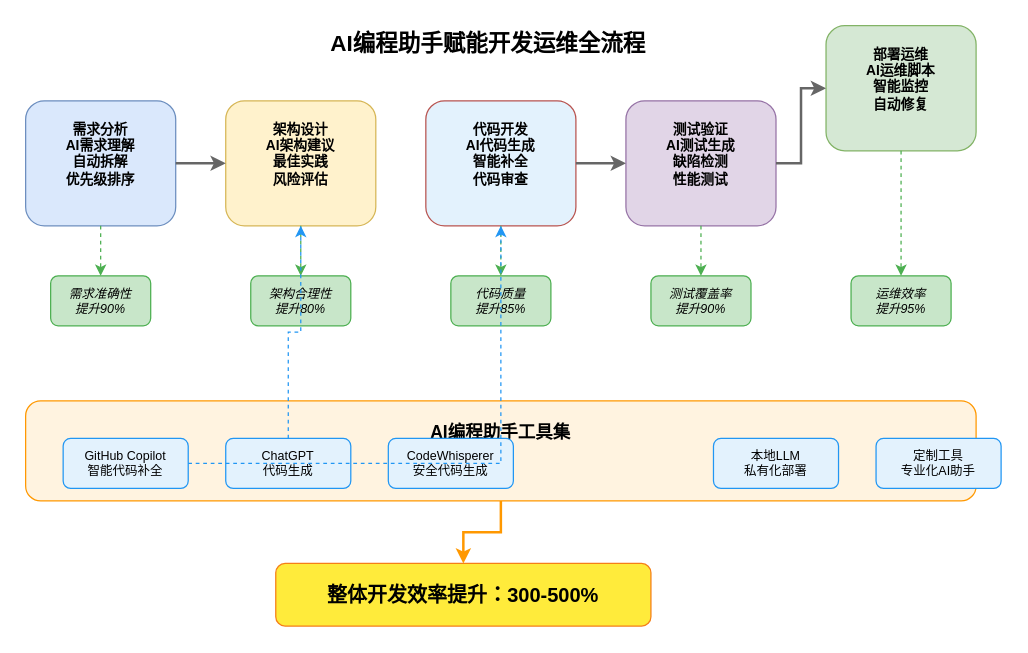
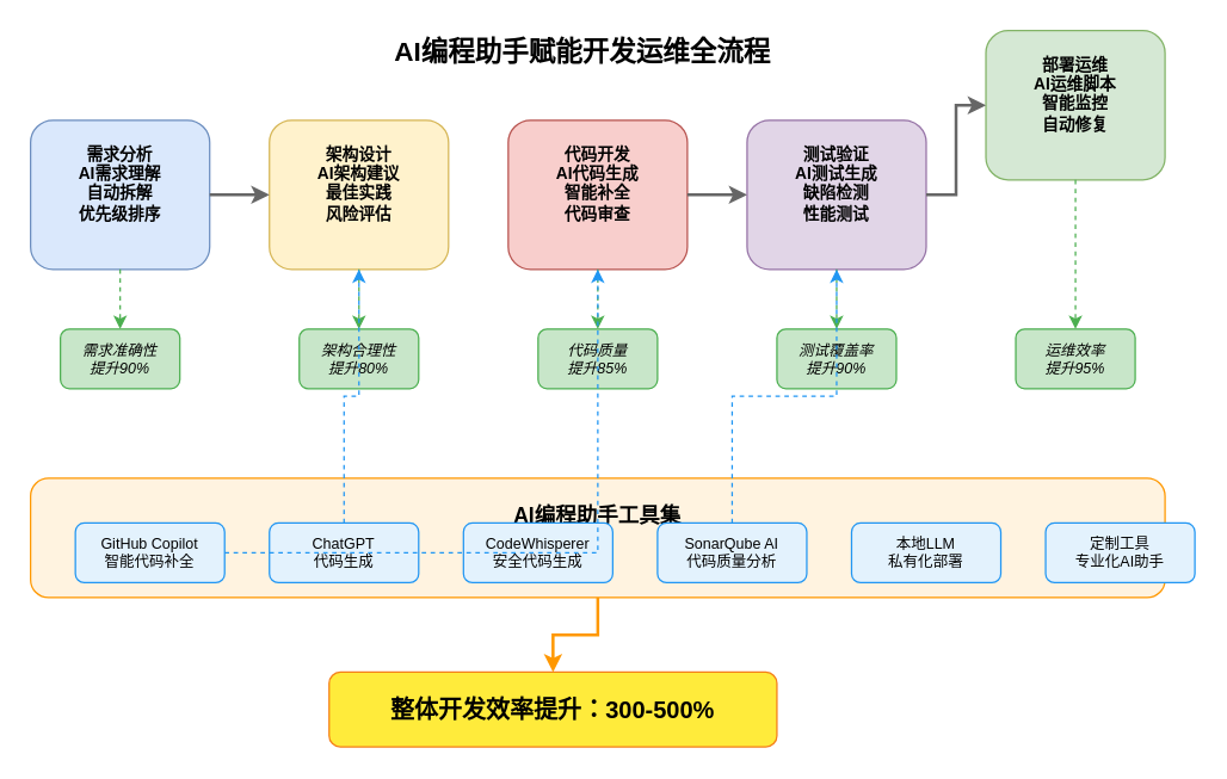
  <mxCell id="0" />
  <mxCell id="1" parent="0" />
  <mxCell id="2" value="AI编程助手赋能开发运维全流程" style="text;html=1;strokeColor=none;fillColor=none;align=center;verticalAlign=middle;whiteSpace=wrap;rounded=0;fontSize=18;fontStyle=1;" parent="1" vertex="1"><mxGeometry x="230" y="20" width="320" height="30" as="geometry" /></mxCell>
  <mxCell id="3" value="需求分析&#10;AI需求理解&#10;自动拆解&#10;优先级排序" style="rounded=1;whiteSpace=wrap;html=1;fillColor=#dae8fc;strokeColor=#6c8ebf;fontSize=11;fontStyle=1;verticalAlign=top;spacingTop=10;" parent="1" vertex="1"><mxGeometry x="20" y="80" width="120" height="100" as="geometry" /></mxCell>
  <mxCell id="4" value="架构设计&#10;AI架构建议&#10;最佳实践&#10;风险评估" style="rounded=1;whiteSpace=wrap;html=1;fillColor=#fff2cc;strokeColor=#d6b656;fontSize=11;fontStyle=1;verticalAlign=top;spacingTop=10;" parent="1" vertex="1"><mxGeometry x="180" y="80" width="120" height="100" as="geometry" /></mxCell>
- <mxCell id="5" value="代码开发&#10;AI代码生成&#10;智能补全&#10;代码审查" style="rounded=1;whiteSpace=wrap;html=1;fillColor=#e3f2fd;strokeColor=#b85450;fontSize=11;fontStyle=1;verticalAlign=top;spacingTop=10;" parent="1" vertex="1"><mxGeometry x="340" y="80" width="120" height="100" as="geometry" /></mxCell>
+ <mxCell id="5" value="代码开发&#10;AI代码生成&#10;智能补全&#10;代码审查" style="rounded=1;whiteSpace=wrap;html=1;fillColor=#f8cecc;strokeColor=#b85450;fontSize=11;fontStyle=1;verticalAlign=top;spacingTop=10;" parent="1" vertex="1"><mxGeometry x="340" y="80" width="120" height="100" as="geometry" /></mxCell>
  <mxCell id="6" value="测试验证&#10;AI测试生成&#10;缺陷检测&#10;性能测试" style="rounded=1;whiteSpace=wrap;html=1;fillColor=#e1d5e7;strokeColor=#9673a6;fontSize=11;fontStyle=1;verticalAlign=top;spacingTop=10;" parent="1" vertex="1"><mxGeometry x="500" y="80" width="120" height="100" as="geometry" /></mxCell>
  <mxCell id="7" value="部署运维&#10;AI运维脚本&#10;智能监控&#10;自动修复" style="rounded=1;whiteSpace=wrap;html=1;fillColor=#d5e8d4;strokeColor=#82b366;fontSize=11;fontStyle=1;verticalAlign=top;spacingTop=10;" parent="1" vertex="1"><mxGeometry x="660" y="20" width="120" height="100" as="geometry" /></mxCell>
  <mxCell id="8" value="" style="edgeStyle=orthogonalEdgeStyle;rounded=0;orthogonalLoop=1;jettySize=auto;html=1;strokeWidth=2;fillColor=#666666;strokeColor=#666666;" parent="1" source="3" target="4" edge="1"><mxGeometry relative="1" as="geometry" /></mxCell>
  <mxCell id="9" value="" style="edgeStyle=orthogonalEdgeStyle;rounded=0;orthogonalLoop=1;jettySize=auto;html=1;strokeWidth=2;fillColor=#666666;strokeColor=#666666;" parent="1" source="5" target="6" edge="1"><mxGeometry relative="1" as="geometry" /></mxCell>
  <mxCell id="10" value="" style="edgeStyle=orthogonalEdgeStyle;rounded=0;orthogonalLoop=1;jettySize=auto;html=1;strokeWidth=2;fillColor=#666666;strokeColor=#666666;" parent="1" source="6" target="7" edge="1"><mxGeometry relative="1" as="geometry" /></mxCell>
  <mxCell id="11" value="需求准确性&#10;提升90%" style="rounded=1;whiteSpace=wrap;html=1;fillColor=#c8e6c9;strokeColor=#4caf50;fontSize=10;fontStyle=2;" parent="1" vertex="1"><mxGeometry x="40" y="220" width="80" height="40" as="geometry" /></mxCell>
  <mxCell id="12" value="架构合理性&#10;提升80%" style="rounded=1;whiteSpace=wrap;html=1;fillColor=#c8e6c9;strokeColor=#4caf50;fontSize=10;fontStyle=2;" parent="1" vertex="1"><mxGeometry x="200" y="220" width="80" height="40" as="geometry" /></mxCell>
  <mxCell id="13" value="代码质量&#10;提升85%" style="rounded=1;whiteSpace=wrap;html=1;fillColor=#c8e6c9;strokeColor=#4caf50;fontSize=10;fontStyle=2;" parent="1" vertex="1"><mxGeometry x="360" y="220" width="80" height="40" as="geometry" /></mxCell>
  <mxCell id="14" value="测试覆盖率&#10;提升90%" style="rounded=1;whiteSpace=wrap;html=1;fillColor=#c8e6c9;strokeColor=#4caf50;fontSize=10;fontStyle=2;" parent="1" vertex="1"><mxGeometry x="520" y="220" width="80" height="40" as="geometry" /></mxCell>
  <mxCell id="15" value="运维效率&#10;提升95%" style="rounded=1;whiteSpace=wrap;html=1;fillColor=#c8e6c9;strokeColor=#4caf50;fontSize=10;fontStyle=2;" parent="1" vertex="1"><mxGeometry x="680" y="220" width="80" height="40" as="geometry" /></mxCell>
  <mxCell id="16" value="" style="edgeStyle=orthogonalEdgeStyle;rounded=0;orthogonalLoop=1;jettySize=auto;html=1;strokeWidth=1;fillColor=#4caf50;strokeColor=#4caf50;dashed=1;" parent="1" source="3" target="11" edge="1"><mxGeometry relative="1" as="geometry" /></mxCell>
  <mxCell id="17" value="" style="edgeStyle=orthogonalEdgeStyle;rounded=0;orthogonalLoop=1;jettySize=auto;html=1;strokeWidth=1;fillColor=#4caf50;strokeColor=#4caf50;dashed=1;" parent="1" source="4" target="12" edge="1"><mxGeometry relative="1" as="geometry" /></mxCell>
  <mxCell id="18" value="" style="edgeStyle=orthogonalEdgeStyle;rounded=0;orthogonalLoop=1;jettySize=auto;html=1;strokeWidth=1;fillColor=#4caf50;strokeColor=#4caf50;dashed=1;" parent="1" source="5" target="13" edge="1"><mxGeometry relative="1" as="geometry" /></mxCell>
  <mxCell id="19" value="" style="edgeStyle=orthogonalEdgeStyle;rounded=0;orthogonalLoop=1;jettySize=auto;html=1;strokeWidth=1;fillColor=#4caf50;strokeColor=#4caf50;dashed=1;" parent="1" source="6" target="14" edge="1"><mxGeometry relative="1" as="geometry" /></mxCell>
  <mxCell id="20" value="" style="edgeStyle=orthogonalEdgeStyle;rounded=0;orthogonalLoop=1;jettySize=auto;html=1;strokeWidth=1;fillColor=#4caf50;strokeColor=#4caf50;dashed=1;" parent="1" source="7" target="15" edge="1"><mxGeometry relative="1" as="geometry" /></mxCell>
  <mxCell id="21" value="AI编程助手工具集" style="rounded=1;whiteSpace=wrap;html=1;fillColor=#fff3e0;strokeColor=#ff9800;fontSize=14;fontStyle=1;verticalAlign=top;spacingTop=10;" parent="1" vertex="1"><mxGeometry x="20" y="320" width="760" height="80" as="geometry" /></mxCell>
  <mxCell id="22" value="GitHub Copilot&#10;智能代码补全" style="rounded=1;whiteSpace=wrap;html=1;fillColor=#e3f2fd;strokeColor=#2196f3;fontSize=10;" parent="1" vertex="1"><mxGeometry x="50" y="350" width="100" height="40" as="geometry" /></mxCell>
  <mxCell id="23" value="ChatGPT&#10;代码生成" style="rounded=1;whiteSpace=wrap;html=1;fillColor=#e3f2fd;strokeColor=#2196f3;fontSize=10;" parent="1" vertex="1"><mxGeometry x="180" y="350" width="100" height="40" as="geometry" /></mxCell>
  <mxCell id="24" value="CodeWhisperer&#10;安全代码生成" style="rounded=1;whiteSpace=wrap;html=1;fillColor=#e3f2fd;strokeColor=#2196f3;fontSize=10;" parent="1" vertex="1"><mxGeometry x="310" y="350" width="100" height="40" as="geometry" /></mxCell>
+ <mxCell id="25" value="SonarQube AI&#10;代码质量分析" style="rounded=1;whiteSpace=wrap;html=1;fillColor=#e3f2fd;strokeColor=#2196f3;fontSize=10;" parent="1" vertex="1"><mxGeometry x="440" y="350" width="100" height="40" as="geometry" /></mxCell>
  <mxCell id="26" value="本地LLM&#10;私有化部署" style="rounded=1;whiteSpace=wrap;html=1;fillColor=#e3f2fd;strokeColor=#2196f3;fontSize=10;" parent="1" vertex="1"><mxGeometry x="570" y="350" width="100" height="40" as="geometry" /></mxCell>
  <mxCell id="27" value="定制工具&#10;专业化AI助手" style="rounded=1;whiteSpace=wrap;html=1;fillColor=#e3f2fd;strokeColor=#2196f3;fontSize=10;" parent="1" vertex="1"><mxGeometry x="700" y="350" width="100" height="40" as="geometry" /></mxCell>
  <mxCell id="28" value="" style="edgeStyle=orthogonalEdgeStyle;rounded=0;orthogonalLoop=1;jettySize=auto;html=1;strokeWidth=1;fillColor=#2196f3;strokeColor=#2196f3;dashed=1;" parent="1" source="22" target="5" edge="1"><mxGeometry relative="1" as="geometry" /></mxCell>
  <mxCell id="29" value="" style="edgeStyle=orthogonalEdgeStyle;rounded=0;orthogonalLoop=1;jettySize=auto;html=1;strokeWidth=1;fillColor=#2196f3;strokeColor=#2196f3;dashed=1;" parent="1" source="23" target="4" edge="1"><mxGeometry relative="1" as="geometry" /></mxCell>
+ <mxCell id="30" value="" style="edgeStyle=orthogonalEdgeStyle;rounded=0;orthogonalLoop=1;jettySize=auto;html=1;strokeWidth=1;fillColor=#2196f3;strokeColor=#2196f3;dashed=1;" parent="1" source="25" target="6" edge="1"><mxGeometry relative="1" as="geometry" /></mxCell>
  <mxCell id="31" value="整体开发效率提升：300-500%" style="rounded=1;whiteSpace=wrap;html=1;fillColor=#ffeb3b;strokeColor=#f57f17;fontSize=16;fontStyle=1;" parent="1" vertex="1"><mxGeometry x="220" y="450" width="300" height="50" as="geometry" /></mxCell>
  <mxCell id="32" value="" style="edgeStyle=orthogonalEdgeStyle;rounded=0;orthogonalLoop=1;jettySize=auto;html=1;strokeWidth=2;fillColor=#ff9800;strokeColor=#ff9800;" parent="1" source="21" target="31" edge="1"><mxGeometry relative="1" as="geometry" /></mxCell>
